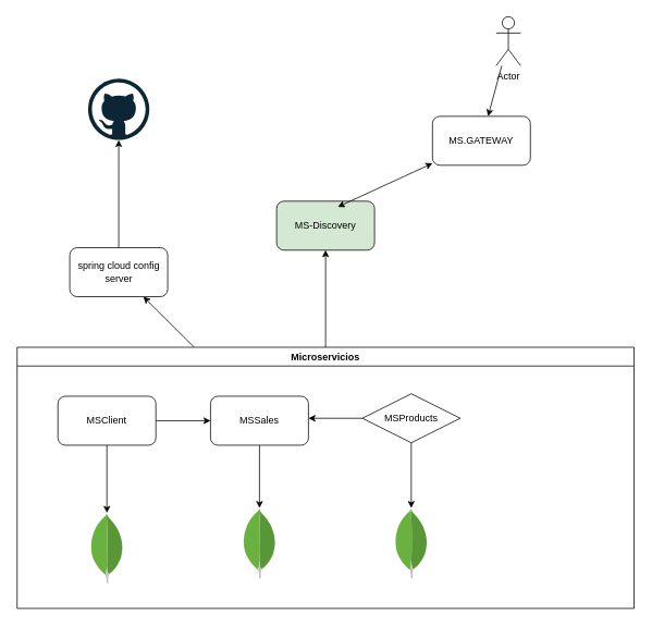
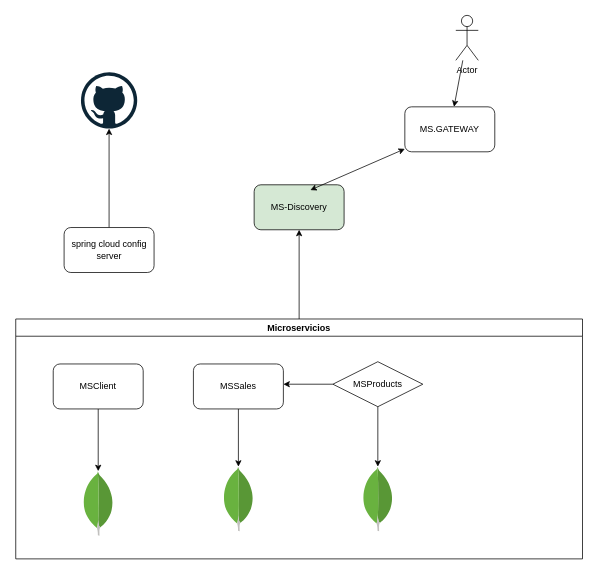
  <mxCell id="0" />
  <mxCell id="1" parent="0" />
  <mxCell id="2" style="edgeStyle=orthogonalEdgeStyle;rounded=0;orthogonalLoop=1;jettySize=auto;html=1;" parent="1" source="3" target="17" edge="1"><mxGeometry relative="1" as="geometry"><mxPoint x="150" y="180" as="targetPoint" /></mxGeometry></mxCell>
  <mxCell id="3" value="spring cloud config server" style="rounded=1;whiteSpace=wrap;html=1;" parent="1" vertex="1"><mxGeometry x="84.5" y="303" width="120" height="60" as="geometry" /></mxCell>
- <mxCell id="4" style="rounded=0;orthogonalLoop=1;jettySize=auto;html=1;" parent="1" source="5" target="3" edge="1"><mxGeometry relative="1" as="geometry" /></mxCell>
  <mxCell id="5" value="Microservicios" style="swimlane;" parent="1" vertex="1"><mxGeometry x="20" y="425" width="756" height="320" as="geometry" /></mxCell>
- <mxCell id="6" style="edgeStyle=orthogonalEdgeStyle;rounded=0;orthogonalLoop=1;jettySize=auto;html=1;" parent="5" source="8" target="13" edge="1"><mxGeometry relative="1" as="geometry"><Array as="points"><mxPoint x="298" y="110" /><mxPoint x="298" y="110" /></Array></mxGeometry></mxCell>
  <mxCell id="7" style="edgeStyle=orthogonalEdgeStyle;rounded=0;orthogonalLoop=1;jettySize=auto;html=1;" parent="5" source="8" target="14" edge="1"><mxGeometry relative="1" as="geometry" /></mxCell>
  <mxCell id="8" value="MSClient" style="rounded=1;whiteSpace=wrap;html=1;" parent="5" vertex="1"><mxGeometry x="50" y="60" width="120" height="60" as="geometry" /></mxCell>
  <mxCell id="9" style="edgeStyle=orthogonalEdgeStyle;rounded=0;orthogonalLoop=1;jettySize=auto;html=1;" parent="5" source="10" target="13" edge="1"><mxGeometry relative="1" as="geometry"><Array as="points"><mxPoint x="488" y="110" /><mxPoint x="488" y="110" /></Array></mxGeometry></mxCell>
  <mxCell id="10" value="MSProducts" style="rhombus;whiteSpace=wrap;html=1;" parent="5" vertex="1"><mxGeometry x="423" y="57" width="120" height="60" as="geometry" /></mxCell>
  <mxCell id="11" style="edgeStyle=orthogonalEdgeStyle;rounded=0;orthogonalLoop=1;jettySize=auto;html=1;" parent="5" source="10" target="15" edge="1"><mxGeometry relative="1" as="geometry"><mxPoint x="483" y="196" as="targetPoint" /></mxGeometry></mxCell>
  <mxCell id="12" style="edgeStyle=orthogonalEdgeStyle;rounded=0;orthogonalLoop=1;jettySize=auto;html=1;" parent="5" source="13" target="16" edge="1"><mxGeometry relative="1" as="geometry"><mxPoint x="297" y="185" as="targetPoint" /></mxGeometry></mxCell>
  <mxCell id="13" value="MSSales" style="rounded=1;whiteSpace=wrap;html=1;" parent="5" vertex="1"><mxGeometry x="237" y="60" width="120" height="60" as="geometry" /></mxCell>
  <mxCell id="14" value="" style="dashed=0;outlineConnect=0;html=1;align=center;labelPosition=center;verticalLabelPosition=bottom;verticalAlign=top;shape=mxgraph.weblogos.mongodb" parent="5" vertex="1"><mxGeometry x="89.4" y="203" width="41.2" height="86.2" as="geometry" /></mxCell>
  <mxCell id="15" value="" style="dashed=0;outlineConnect=0;html=1;align=center;labelPosition=center;verticalLabelPosition=bottom;verticalAlign=top;shape=mxgraph.weblogos.mongodb" parent="5" vertex="1"><mxGeometry x="462.4" y="197" width="41.2" height="86.2" as="geometry" /></mxCell>
  <mxCell id="16" value="" style="dashed=0;outlineConnect=0;html=1;align=center;labelPosition=center;verticalLabelPosition=bottom;verticalAlign=top;shape=mxgraph.weblogos.mongodb" parent="5" vertex="1"><mxGeometry x="276.4" y="197" width="41.2" height="86.2" as="geometry" /></mxCell>
  <mxCell id="17" value="" style="dashed=0;outlineConnect=0;html=1;align=center;labelPosition=center;verticalLabelPosition=bottom;verticalAlign=top;shape=mxgraph.weblogos.github" parent="1" vertex="1"><mxGeometry x="107" y="96" width="75" height="75" as="geometry" /></mxCell>
  <mxCell id="18" value="MS-Discovery" style="rounded=1;whiteSpace=wrap;html=1;fillColor=#d5e8d4;" parent="1" vertex="1"><mxGeometry x="338" y="246" width="120" height="60" as="geometry" /></mxCell>
- <mxCell id="19" value="MS.GATEWAY" style="rounded=1;whiteSpace=wrap;html=1;" parent="1" vertex="1"><mxGeometry x="529" y="142" width="120" height="60" as="geometry" /></mxCell>
+ <mxCell id="19" value="MS.GATEWAY" style="rounded=1;whiteSpace=wrap;html=1;" parent="1" vertex="1"><mxGeometry x="539" y="142" width="120" height="60" as="geometry" /></mxCell>
  <mxCell id="20" value="" style="endArrow=classic;html=1;" parent="1" source="5" target="18" edge="1"><mxGeometry width="50" height="50" relative="1" as="geometry"><mxPoint x="548" y="477" as="sourcePoint" /><mxPoint x="598" y="427" as="targetPoint" /></mxGeometry></mxCell>
  <mxCell id="21" value="" style="endArrow=classic;startArrow=classic;html=1;" parent="1" target="19" edge="1"><mxGeometry width="50" height="50" relative="1" as="geometry"><mxPoint x="413" y="253" as="sourcePoint" /><mxPoint x="463" y="173" as="targetPoint" /></mxGeometry></mxCell>
  <mxCell id="22" style="edgeStyle=none;rounded=0;orthogonalLoop=1;jettySize=auto;html=1;" parent="1" source="23" target="19" edge="1"><mxGeometry relative="1" as="geometry" /></mxCell>
  <mxCell id="23" value="Actor" style="shape=umlActor;verticalLabelPosition=bottom;verticalAlign=top;html=1;outlineConnect=0;" parent="1" vertex="1"><mxGeometry x="607" y="20" width="30" height="60" as="geometry" /></mxCell>
